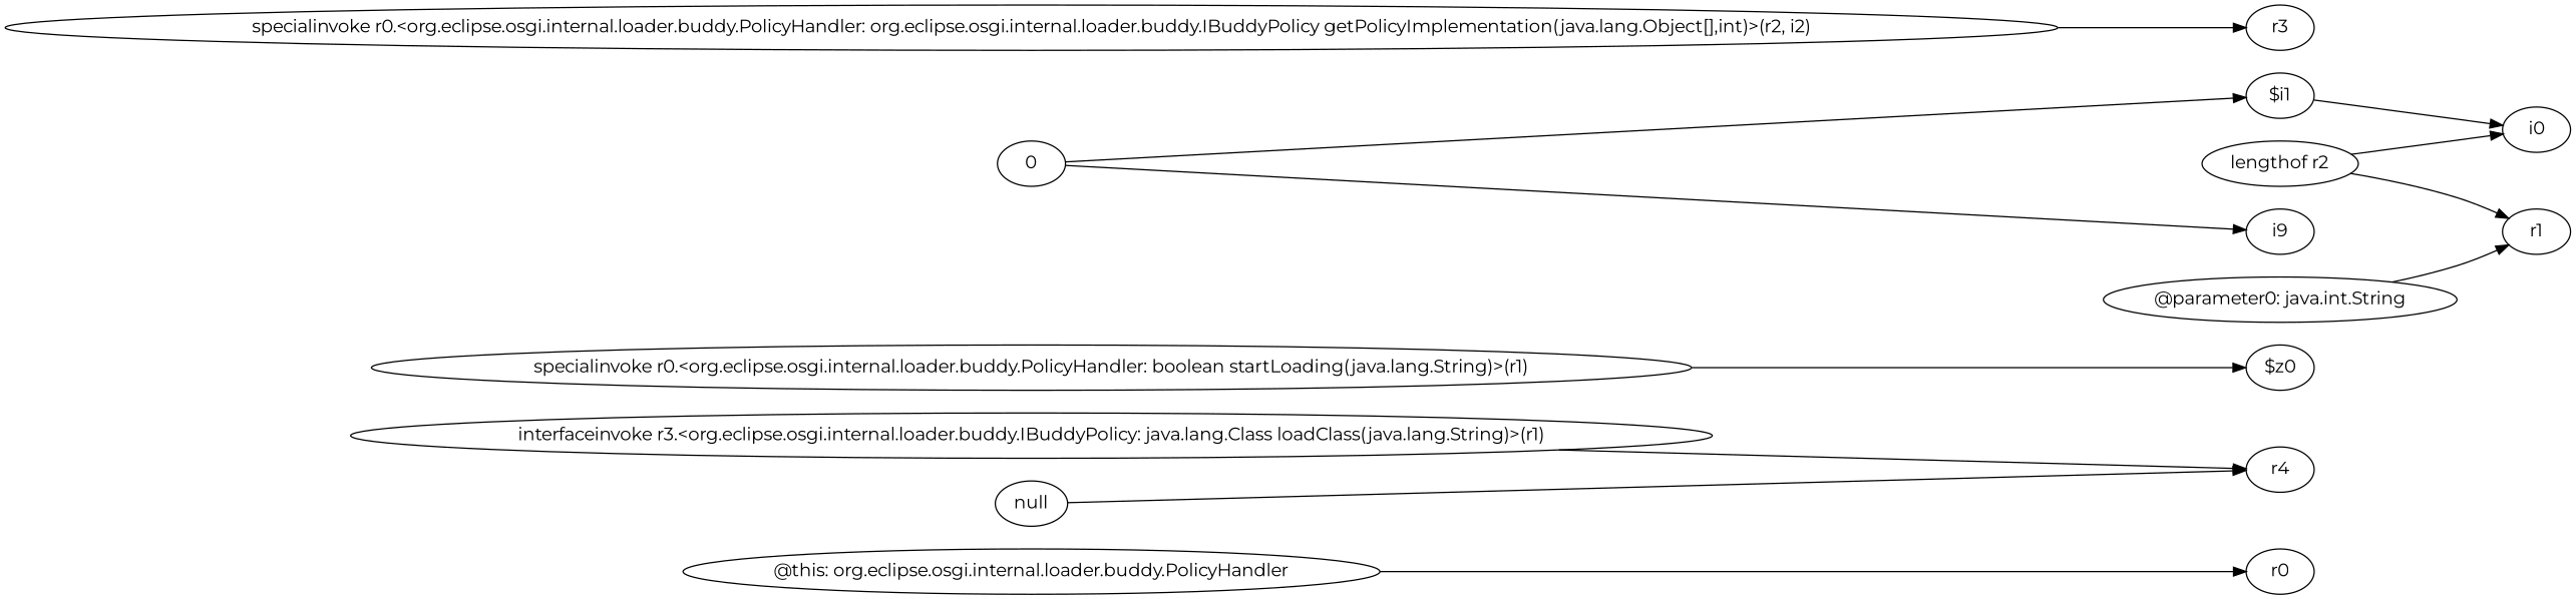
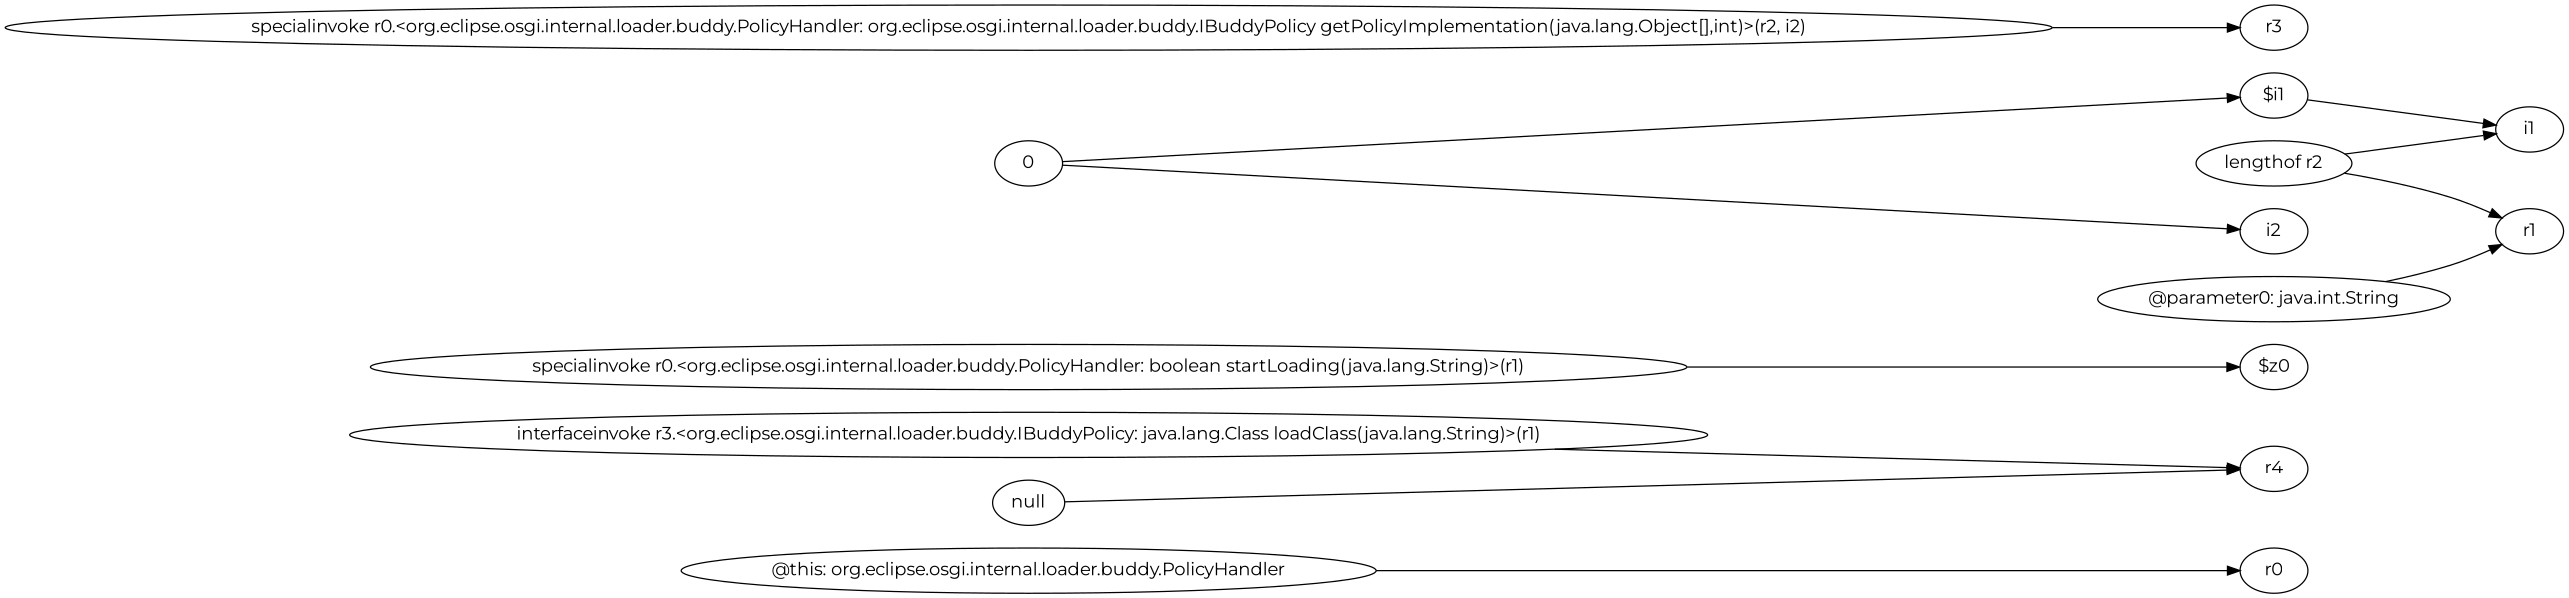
  digraph {
    fontname=Montserrat
    rankdir=LR
    node [fontname=Montserrat]
    edge [fontname=Montserrat]
    n1 [label="@this: org.eclipse.osgi.internal.loader.buddy.PolicyHandler"]
    n2 [label=r0]
    n3 [label="interfaceinvoke r3.<org.eclipse.osgi.internal.loader.buddy.IBuddyPolicy: java.lang.Class loadClass(java.lang.String)>(r1)"]
    n4 [label=r4]
    n5 [label="specialinvoke r0.<org.eclipse.osgi.internal.loader.buddy.PolicyHandler: boolean startLoading(java.lang.String)>(r1)"]
    n6 [label="$z0"]
    n7 [label="lengthof r2"]
-   n8 [label=i0]
+   n8 [label=i1]
    n9 [label=r1]
    n10 [label="$i1"]
    n11 [label=0]
-   n12 [label=i9]
+   n12 [label=i2]
    n13 [label="@parameter0: java.int.String"]
    n14 [label="specialinvoke r0.<org.eclipse.osgi.internal.loader.buddy.PolicyHandler: org.eclipse.osgi.internal.loader.buddy.IBuddyPolicy getPolicyImplementation(java.lang.Object[],int)>(r2, i2)"]
    n15 [label=r3]
    n16 [label=null]
    n1 -> n2
    n3 -> n4
    n5 -> n6
    n7 -> n8
    n7 -> n9
    n10 -> n8
    n11 -> n10
    n11 -> n12
    n13 -> n9
    n14 -> n15
    n16 -> n4
  }
